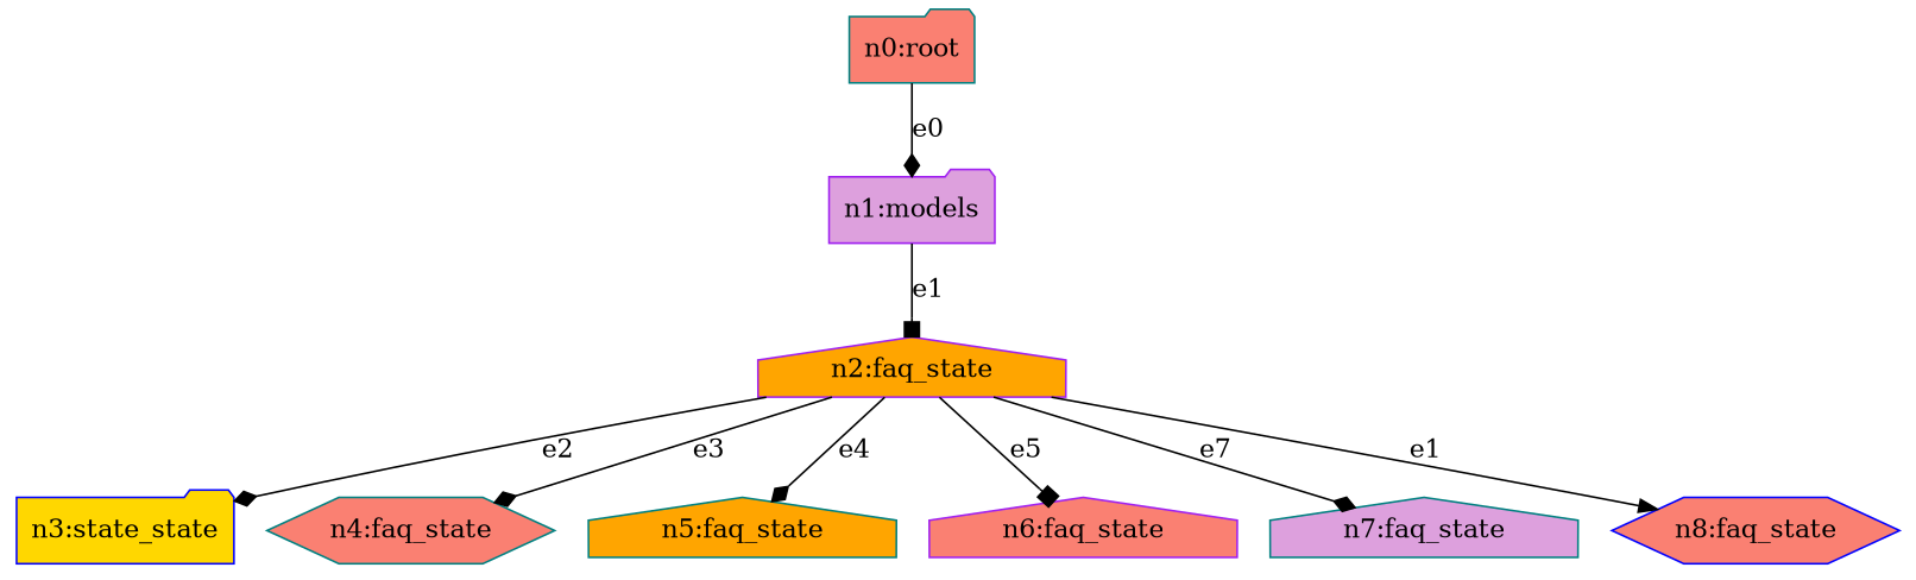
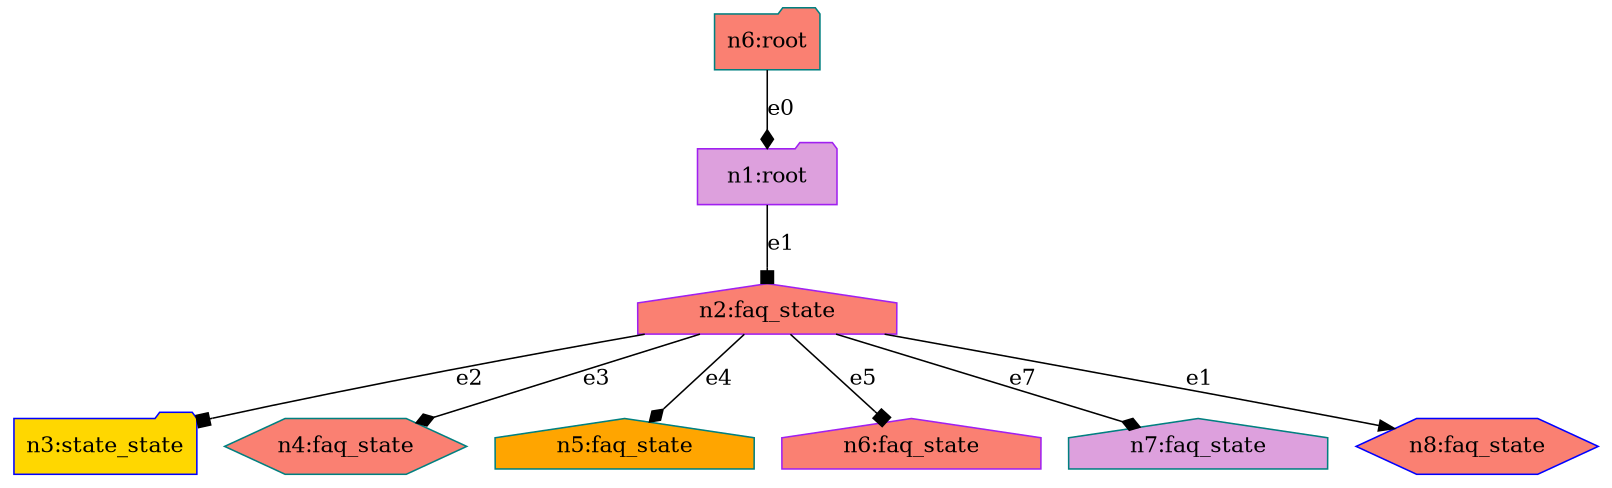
  strict digraph {
    node [color=teal fillcolor=salmon shape=house style=filled]
    edge [arrowhead=diamond]
-   n1 [label="n0:root" shape=folder]
-   n2 [color=purple fillcolor=plum label="n1:models" shape=folder]
-   n3 [color=purple fillcolor=orange label="n2:faq_state"]
+   n1 [label="n6:root" shape=folder]
+   n2 [color=purple fillcolor=plum label="n1:root" shape=folder]
+   n3 [color=purple label="n2:faq_state"]
    n4 [color=blue fillcolor=gold label="n3:state_state" shape=folder]
    n5 [label="n4:faq_state" shape=hexagon]
    n6 [fillcolor=orange label="n5:faq_state"]
    n7 [color=purple label="n6:faq_state"]
    n8 [fillcolor=plum label="n7:faq_state"]
    n9 [color=blue label="n8:faq_state" shape=hexagon]
    n1 -> n2 [label=e0]
    n2 -> n3 [arrowhead=box label=e1]
-   n3 -> n4 [label=e2]
+   n3 -> n4 [arrowhead=box label=e2]
    n3 -> n5 [label=e3]
    n3 -> n6 [label=e4]
    n3 -> n7 [arrowhead=box label=e5]
    n3 -> n8 [label=e7]
    n3 -> n9 [arrowhead=normal label=e1]
  }
